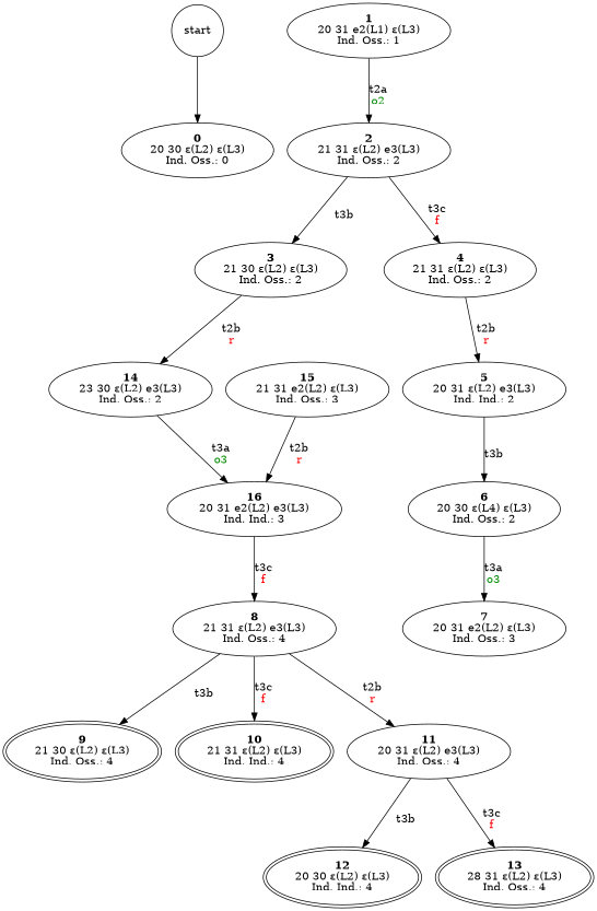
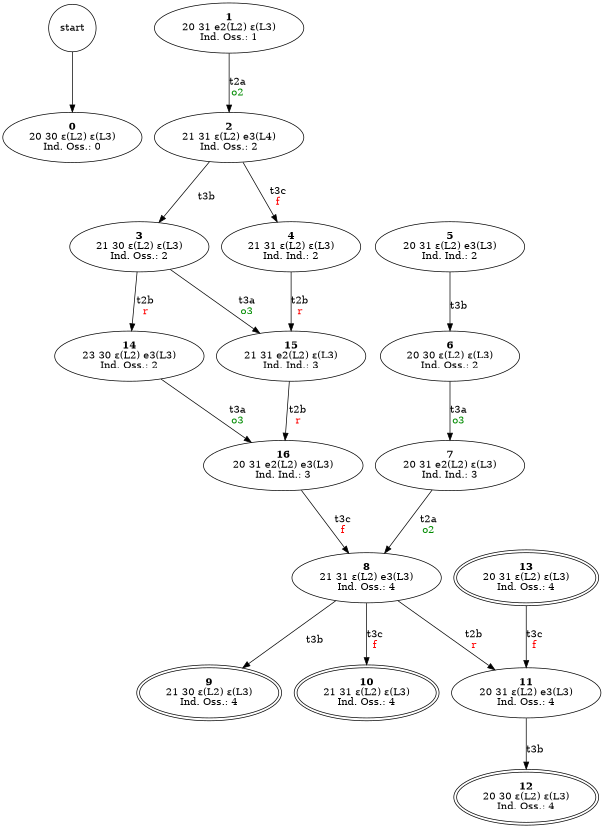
  digraph {
    fontname="DejaVu Serif"
    node [fontname="DejaVu Serif"]
    edge [fontname="DejaVu Serif"]
    start [shape=circle]
    n2 [label=<<b>0</b><br/>20 30 ε(L2) ε(L3)<br/>Ind. Oss.: 0>]
-   n3 [label=<<b>1</b><br/>20 31 e2(L1) ε(L3)<br/>Ind. Oss.: 1>]
-   n4 [label=<<b>2</b><br/>21 31 ε(L2) e3(L3)<br/>Ind. Oss.: 2>]
+   n3 [label=<<b>1</b><br/>20 31 e2(L2) ε(L3)<br/>Ind. Oss.: 1>]
+   n4 [label=<<b>2</b><br/>21 31 ε(L2) e3(L4)<br/>Ind. Oss.: 2>]
    n5 [label=<<b>3</b><br/>21 30 ε(L2) ε(L3)<br/>Ind. Oss.: 2>]
-   n6 [label=<<b>4</b><br/>21 31 ε(L2) ε(L3)<br/>Ind. Oss.: 2>]
+   n6 [label=<<b>4</b><br/>21 31 ε(L2) ε(L3)<br/>Ind. Ind.: 2>]
    n7 [label=<<b>14</b><br/>23 30 ε(L2) e3(L3)<br/>Ind. Oss.: 2>]
-   n8 [label=<<b>15</b><br/>21 31 e2(L2) ε(L3)<br/>Ind. Oss.: 3>]
+   n8 [label=<<b>15</b><br/>21 31 e2(L2) ε(L3)<br/>Ind. Ind.: 3>]
    n9 [label=<<b>5</b><br/>20 31 ε(L2) e3(L3)<br/>Ind. Ind.: 2>]
    n10 [label=<<b>16</b><br/>20 31 e2(L2) e3(L3)<br/>Ind. Ind.: 3>]
-   n11 [label=<<b>6</b><br/>20 30 ε(L4) ε(L3)<br/>Ind. Oss.: 2>]
+   n11 [label=<<b>6</b><br/>20 30 ε(L2) ε(L3)<br/>Ind. Oss.: 2>]
    n12 [label=<<b>8</b><br/>21 31 ε(L2) e3(L3)<br/>Ind. Oss.: 4>]
-   n13 [label=<<b>7</b><br/>20 31 e2(L2) ε(L3)<br/>Ind. Oss.: 3>]
+   n13 [label=<<b>7</b><br/>20 31 e2(L2) ε(L3)<br/>Ind. Ind.: 3>]
    n14 [label=<<b>9</b><br/>21 30 ε(L2) ε(L3)<br/>Ind. Oss.: 4> peripheries=2]
-   n15 [label=<<b>10</b><br/>21 31 ε(L2) ε(L3)<br/>Ind. Ind.: 4> peripheries=2]
+   n15 [label=<<b>10</b><br/>21 31 ε(L2) ε(L3)<br/>Ind. Oss.: 4> peripheries=2]
    n16 [label=<<b>11</b><br/>20 31 ε(L2) e3(L3)<br/>Ind. Oss.: 4>]
-   n17 [label=<<b>12</b><br/>20 30 ε(L2) ε(L3)<br/>Ind. Ind.: 4> peripheries=2]
-   n18 [label=<<b>13</b><br/>28 31 ε(L2) ε(L3)<br/>Ind. Oss.: 4> peripheries=2]
+   n17 [label=<<b>12</b><br/>20 30 ε(L2) ε(L3)<br/>Ind. Oss.: 4> peripheries=2]
+   n18 [label=<<b>13</b><br/>20 31 ε(L2) ε(L3)<br/>Ind. Oss.: 4> peripheries=2]
    start -> n2
    n3 -> n4 [label=<<br/>t2a<br/><font color="green4">o2</font>>]
    n4 -> n5 [label=<<br/>t3b>]
    n4 -> n6 [label=<<br/>t3c<br/><font color="red">f</font>>]
    n5 -> n7 [label=<<br/>t2b<br/><font color="red">r</font>>]
-   n6 -> n9 [label=<<br/>t2b<br/><font color="red">r</font>>]
+   n5 -> n8 [label=<<br/>t3a<br/><font color="green4">o3</font>>]
+   n6 -> n8 [label=<<br/>t2b<br/><font color="red">r</font>>]
    n7 -> n10 [label=<<br/>t3a<br/><font color="green4">o3</font>>]
    n8 -> n10 [label=<<br/>t2b<br/><font color="red">r</font>>]
    n9 -> n11 [label=<<br/>t3b>]
    n10 -> n12 [label=<<br/>t3c<br/><font color="red">f</font>>]
    n11 -> n13 [label=<<br/>t3a<br/><font color="green4">o3</font>>]
    n12 -> n14 [label=<<br/>t3b>]
    n12 -> n15 [label=<<br/>t3c<br/><font color="red">f</font>>]
    n12 -> n16 [label=<<br/>t2b<br/><font color="red">r</font>>]
+   n13 -> n12 [label=<<br/>t2a<br/><font color="green4">o2</font>>]
    n16 -> n17 [label=<<br/>t3b>]
-   n16 -> n18 [label=<<br/>t3c<br/><font color="red">f</font>>]
+   n18 -> n16 [label=<<br/>t3c<br/><font color="red">f</font>>]
  }
